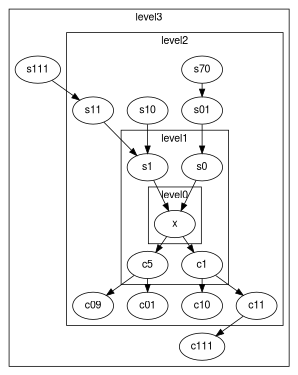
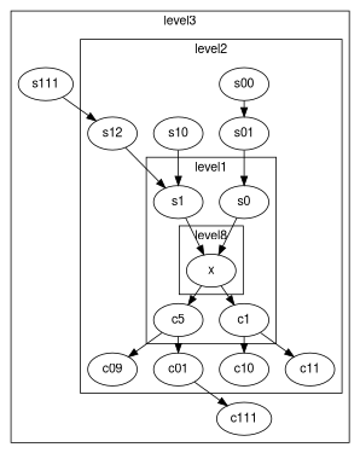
  digraph {
    fontname="Helvetica,Arial,sans-serif"
    nodesep=0.25
    ranksep=0.25
    node [fontname="Helvetica,Arial,sans-serif"]
    edge [fontname="Helvetica,Arial,sans-serif"]
    n1 [label=x]
    n2 [label=s1]
    n3 [label=s0]
    n4 [label=c5]
    n5 [label=c1]
-   n6 [label=s11]
+   n6 [label=s12]
    n7 [label=s10]
    n8 [label=s01]
-   n9 [label=s70]
+   n9 [label=s00]
    n10 [label=c09]
    n11 [label=c01]
    n12 [label=c10]
    n13 [label=c11]
    n14 [label=s111]
    n15 [label=c111]
    subgraph cluster_1 {
      label=level3
      n14
      n15
      subgraph cluster_2 {
        label=level2
        n6
        n7
        n8
        n9
        n10
        n11
        n12
        n13
        subgraph cluster_3 {
          label=level1
          n2
          n3
          n4
          n5
          subgraph cluster_4 {
-           label=level0
+           label=level8
            n1
          }
        }
      }
    }
    n1 -> n4
    n1 -> n5
    n2 -> n1
    n3 -> n1
    n4 -> n10
    n4 -> n11
    n5 -> n12
    n5 -> n13
    n6 -> n2
    n7 -> n2
    n8 -> n3
    n9 -> n8
-   n13 -> n15
+   n11 -> n15
    n14 -> n6
  }
